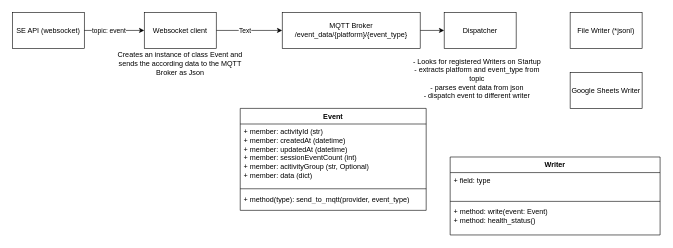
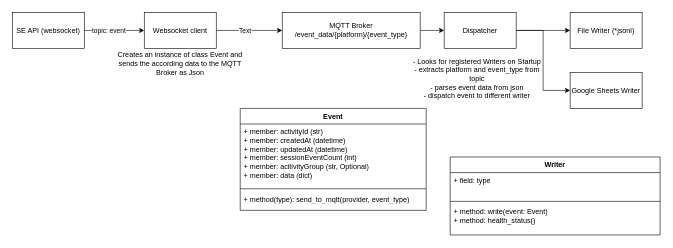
  <mxCell id="0" />
  <mxCell id="1" parent="0" />
  <mxCell id="2" style="edgeStyle=orthogonalEdgeStyle;rounded=0;orthogonalLoop=1;jettySize=auto;html=1;entryX=0;entryY=0.5;entryDx=0;entryDy=0;" edge="1" parent="1" source="3" target="16"><mxGeometry relative="1" as="geometry" /></mxCell>
  <mxCell id="3" value="MQTT Broker&lt;br&gt;/event_data/{platform}/{event_type}" style="rounded=0;whiteSpace=wrap;html=1;" vertex="1" parent="1"><mxGeometry x="470" y="20" width="230" height="60" as="geometry" /></mxCell>
  <mxCell id="4" value="SE API (websocket)" style="rounded=0;whiteSpace=wrap;html=1;" vertex="1" parent="1"><mxGeometry x="20" y="20" width="120" height="60" as="geometry" /></mxCell>
  <mxCell id="5" style="edgeStyle=orthogonalEdgeStyle;rounded=0;orthogonalLoop=1;jettySize=auto;html=1;exitX=1;exitY=0.5;exitDx=0;exitDy=0;entryX=0;entryY=0.5;entryDx=0;entryDy=0;" edge="1" parent="1" source="7" target="3"><mxGeometry relative="1" as="geometry" /></mxCell>
  <mxCell id="6" value="Text" style="edgeLabel;html=1;align=center;verticalAlign=middle;resizable=0;points=[];" vertex="1" connectable="0" parent="5"><mxGeometry x="-0.311" y="-4" relative="1" as="geometry"><mxPoint x="9" y="-4" as="offset" /></mxGeometry></mxCell>
  <mxCell id="7" value="Websocket client" style="rounded=0;whiteSpace=wrap;html=1;" vertex="1" parent="1"><mxGeometry x="240" y="20" width="120" height="60" as="geometry" /></mxCell>
  <mxCell id="8" value="Event" style="swimlane;fontStyle=1;align=center;verticalAlign=top;childLayout=stackLayout;horizontal=1;startSize=26;horizontalStack=0;resizeParent=1;resizeParentMax=0;resizeLast=0;collapsible=1;marginBottom=0;whiteSpace=wrap;html=1;" vertex="1" parent="1"><mxGeometry x="400" y="180" width="310" height="170" as="geometry"><mxRectangle x="310" y="490" width="70" height="30" as="alternateBounds" /></mxGeometry></mxCell>
  <mxCell id="9" value="+ member: activityId (str)&lt;br&gt;+ member:&amp;nbsp;createdAt (datetime)&lt;div&gt;+&amp;nbsp;&lt;span style=&quot;background-color: initial;&quot;&gt;member:&lt;/span&gt;&lt;span style=&quot;background-color: initial;&quot;&gt;&amp;nbsp;&lt;/span&gt;&lt;span style=&quot;background-color: initial;&quot;&gt;updatedAt (datetime)&lt;/span&gt;&lt;/div&gt;&lt;div&gt;+&amp;nbsp;&lt;span style=&quot;background-color: initial;&quot;&gt;member:&lt;/span&gt;&lt;span style=&quot;background-color: initial;&quot;&gt;&amp;nbsp;&lt;/span&gt;&lt;span style=&quot;background-color: initial;&quot;&gt;sessionEventCount (int)&lt;/span&gt;&lt;/div&gt;&lt;div&gt;+&amp;nbsp;&lt;span style=&quot;background-color: initial;&quot;&gt;member:&lt;/span&gt;&lt;span style=&quot;background-color: initial;&quot;&gt;&amp;nbsp;&lt;/span&gt;&lt;span style=&quot;background-color: initial;&quot;&gt;acitivityGroup (str, Optional)&lt;/span&gt;&lt;/div&gt;&lt;div&gt;+&amp;nbsp;&lt;span style=&quot;background-color: initial;&quot;&gt;member:&lt;/span&gt;&lt;span style=&quot;background-color: initial;&quot;&gt;&amp;nbsp;&lt;/span&gt;&lt;span style=&quot;background-color: initial;&quot;&gt;data (dict)&lt;/span&gt;&lt;/div&gt;" style="text;strokeColor=none;fillColor=none;align=left;verticalAlign=top;spacingLeft=4;spacingRight=4;overflow=hidden;rotatable=0;points=[[0,0.5],[1,0.5]];portConstraint=eastwest;whiteSpace=wrap;html=1;" vertex="1" parent="8"><mxGeometry y="26" width="310" height="104" as="geometry" /></mxCell>
  <mxCell id="10" value="" style="line;strokeWidth=1;fillColor=none;align=left;verticalAlign=middle;spacingTop=-1;spacingLeft=3;spacingRight=3;rotatable=0;labelPosition=right;points=[];portConstraint=eastwest;strokeColor=inherit;" vertex="1" parent="8"><mxGeometry y="130" width="310" height="8" as="geometry" /></mxCell>
  <mxCell id="11" value="+ method(type): send_to_mqtt(provider, event_type)" style="text;strokeColor=none;fillColor=none;align=left;verticalAlign=top;spacingLeft=4;spacingRight=4;overflow=hidden;rotatable=0;points=[[0,0.5],[1,0.5]];portConstraint=eastwest;whiteSpace=wrap;html=1;" vertex="1" parent="8"><mxGeometry y="138" width="310" height="32" as="geometry" /></mxCell>
  <mxCell id="12" style="edgeStyle=orthogonalEdgeStyle;rounded=0;orthogonalLoop=1;jettySize=auto;html=1;" edge="1" parent="1" source="4"><mxGeometry relative="1" as="geometry"><mxPoint x="240" y="50" as="targetPoint" /></mxGeometry></mxCell>
  <mxCell id="13" value="topic: event" style="edgeLabel;html=1;align=center;verticalAlign=middle;resizable=0;points=[];" vertex="1" connectable="0" parent="12"><mxGeometry x="-0.045" y="-4" relative="1" as="geometry"><mxPoint x="-8" y="-4" as="offset" /></mxGeometry></mxCell>
+ <mxCell id="14" style="edgeStyle=orthogonalEdgeStyle;rounded=0;orthogonalLoop=1;jettySize=auto;html=1;" edge="1" parent="1" source="16" target="17"><mxGeometry relative="1" as="geometry" /></mxCell>
+ <mxCell id="15" style="edgeStyle=orthogonalEdgeStyle;rounded=0;orthogonalLoop=1;jettySize=auto;html=1;entryX=0;entryY=0.5;entryDx=0;entryDy=0;" edge="1" parent="1" source="16" target="18"><mxGeometry relative="1" as="geometry" /></mxCell>
  <mxCell id="16" value="Dispatcher" style="rounded=0;whiteSpace=wrap;html=1;" vertex="1" parent="1"><mxGeometry x="740" y="20" width="120" height="60" as="geometry" /></mxCell>
  <mxCell id="17" value="File Writer (*jsonl)" style="rounded=0;whiteSpace=wrap;html=1;" vertex="1" parent="1"><mxGeometry x="950" y="20" width="120" height="60" as="geometry" /></mxCell>
  <mxCell id="18" value="Google Sheets Writer" style="rounded=0;whiteSpace=wrap;html=1;" vertex="1" parent="1"><mxGeometry x="950" y="120" width="120" height="60" as="geometry" /></mxCell>
  <mxCell id="19" value="Creates an instance of class Event and sends the according data to the MQTT Broker as Json" style="text;html=1;align=center;verticalAlign=middle;whiteSpace=wrap;rounded=0;" vertex="1" parent="1"><mxGeometry x="185" y="90" width="230" height="30" as="geometry" /></mxCell>
  <mxCell id="20" value="- Looks for registered Writers on Startup&lt;br&gt;&lt;div&gt;- extracts platform and event_type from topic&lt;/div&gt;&lt;div&gt;- parses event data from json&lt;/div&gt;&lt;div&gt;- dispatch event to different writer&lt;/div&gt;" style="text;html=1;align=center;verticalAlign=middle;whiteSpace=wrap;rounded=0;" vertex="1" parent="1"><mxGeometry x="680" y="90" width="230" height="80" as="geometry" /></mxCell>
  <mxCell id="21" value="Writer" style="swimlane;fontStyle=1;align=center;verticalAlign=top;childLayout=stackLayout;horizontal=1;startSize=26;horizontalStack=0;resizeParent=1;resizeParentMax=0;resizeLast=0;collapsible=1;marginBottom=0;whiteSpace=wrap;html=1;" vertex="1" parent="1"><mxGeometry x="750" y="261" width="350" height="130" as="geometry" /></mxCell>
  <mxCell id="22" value="+ field: type" style="text;strokeColor=none;fillColor=none;align=left;verticalAlign=top;spacingLeft=4;spacingRight=4;overflow=hidden;rotatable=0;points=[[0,0.5],[1,0.5]];portConstraint=eastwest;whiteSpace=wrap;html=1;" vertex="1" parent="21"><mxGeometry y="26" width="350" height="44" as="geometry" /></mxCell>
  <mxCell id="23" value="" style="line;strokeWidth=1;fillColor=none;align=left;verticalAlign=middle;spacingTop=-1;spacingLeft=3;spacingRight=3;rotatable=0;labelPosition=right;points=[];portConstraint=eastwest;strokeColor=inherit;" vertex="1" parent="21"><mxGeometry y="70" width="350" height="8" as="geometry" /></mxCell>
  <mxCell id="24" value="+ method: write(event: Event)&lt;div&gt;+ method: health_status()&lt;/div&gt;" style="text;strokeColor=none;fillColor=none;align=left;verticalAlign=top;spacingLeft=4;spacingRight=4;overflow=hidden;rotatable=0;points=[[0,0.5],[1,0.5]];portConstraint=eastwest;whiteSpace=wrap;html=1;" vertex="1" parent="21"><mxGeometry y="78" width="350" height="52" as="geometry" /></mxCell>
